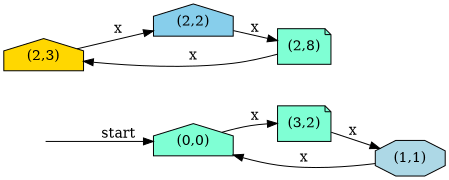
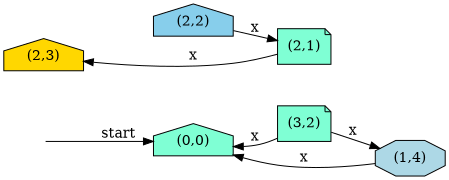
  digraph {
    rankdir=LR
    node [shape=house style=filled fillcolor=aquamarine]
    __start [shape=point style=invis fillcolor=""]
    "(0,0)"
    "(3,2)" [shape=note]
-   "(1,1)" [fillcolor=lightblue shape=octagon]
+   "(1,1)" [fillcolor=lightblue shape=octagon label="(1,4)"]
    "(2,3)" [fillcolor=gold]
    "(2,2)" [fillcolor=skyblue]
-   "(2,1)" [shape=note label="(2,8)"]
+   "(2,1)" [shape=note]
    __start -> "(0,0)" [label=start]
-   "(0,0)" -> "(3,2)" [label=x]
+   "(3,2)" -> "(0,0)" [label=x]
    "(3,2)" -> "(1,1)" [label=x]
    "(1,1)" -> "(0,0)" [label=x]
-   "(2,3)" -> "(2,2)" [label=x]
    "(2,2)" -> "(2,1)" [label=x]
    "(2,1)" -> "(2,3)" [label=x]
  }
